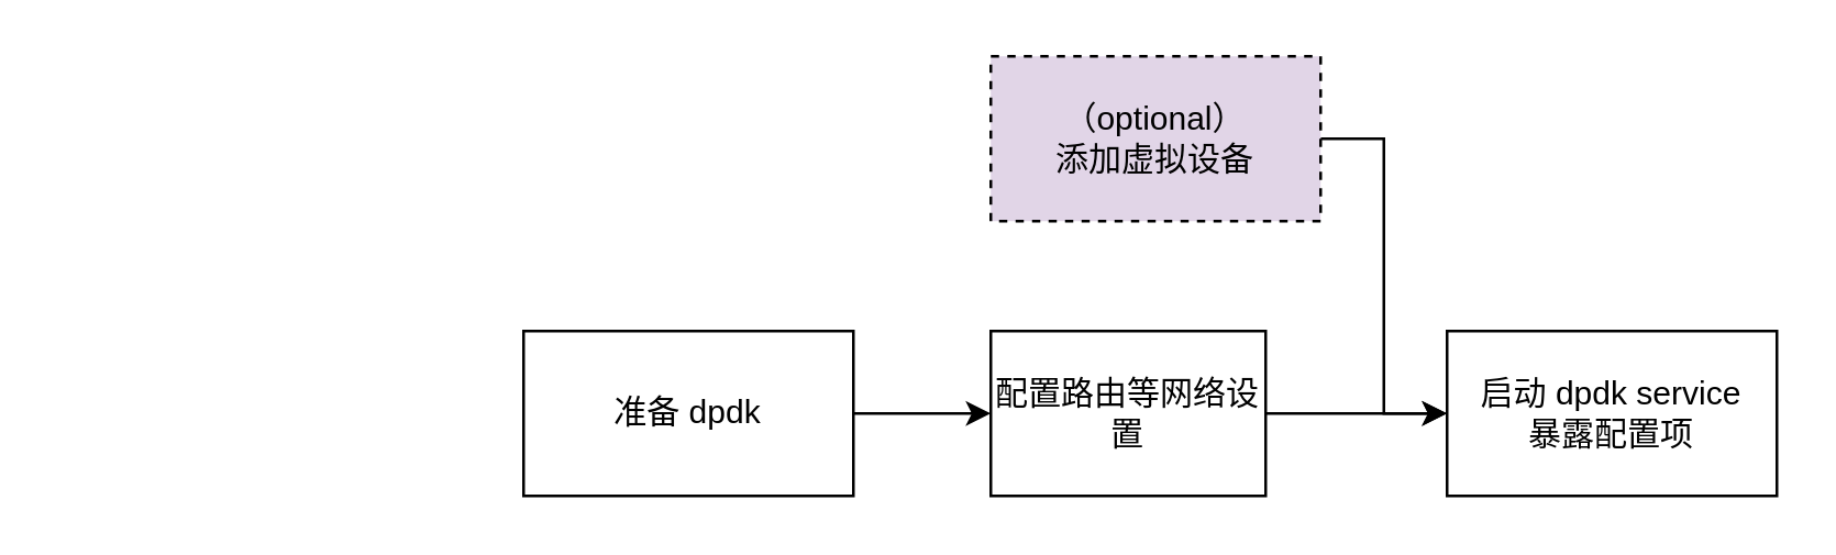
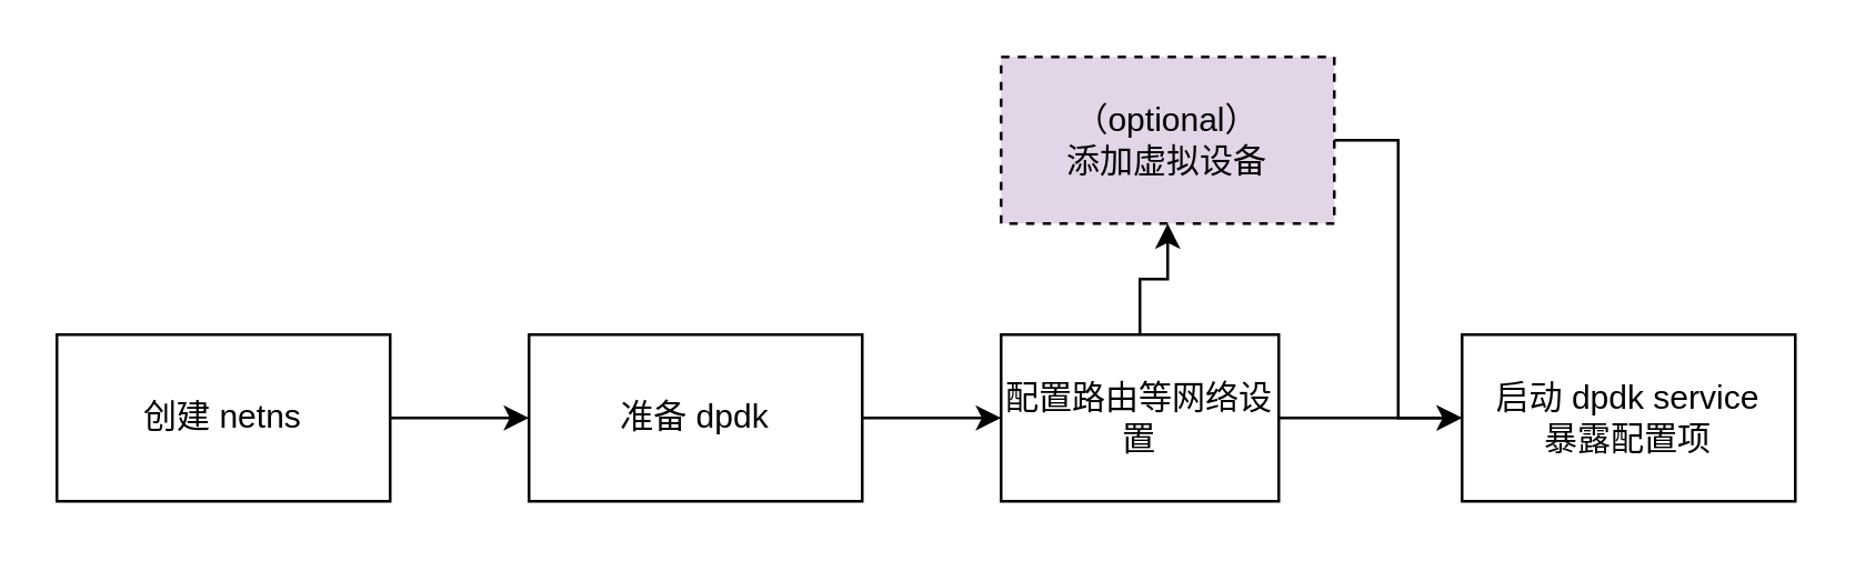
  <mxCell id="0" />
  <mxCell id="1" parent="0" />
+ <mxCell id="2" value="" style="edgeStyle=orthogonalEdgeStyle;rounded=0;orthogonalLoop=1;jettySize=auto;html=1;" edge="1" parent="1" source="3" target="5"><mxGeometry relative="1" as="geometry" /></mxCell>
+ <mxCell id="3" value="创建 netns" style="rounded=0;whiteSpace=wrap;html=1;" vertex="1" parent="1"><mxGeometry x="20" y="120" width="120" height="60" as="geometry" /></mxCell>
  <mxCell id="4" value="" style="edgeStyle=orthogonalEdgeStyle;rounded=0;orthogonalLoop=1;jettySize=auto;html=1;" edge="1" parent="1" source="5" target="7"><mxGeometry relative="1" as="geometry" /></mxCell>
  <mxCell id="5" value="准备 dpdk" style="rounded=0;whiteSpace=wrap;html=1;" vertex="1" parent="1"><mxGeometry x="190" y="120" width="120" height="60" as="geometry" /></mxCell>
  <mxCell id="6" value="" style="edgeStyle=orthogonalEdgeStyle;rounded=0;orthogonalLoop=1;jettySize=auto;html=1;entryX=0;entryY=0.5;entryDx=0;entryDy=0;" edge="1" parent="1" source="7" target="11"><mxGeometry relative="1" as="geometry"><mxPoint x="556" y="20" as="targetPoint" /></mxGeometry></mxCell>
  <mxCell id="7" value="配置路由等网络设置" style="rounded=0;whiteSpace=wrap;html=1;" vertex="1" parent="1"><mxGeometry x="360" y="120" width="100" height="60" as="geometry" /></mxCell>
+ <mxCell id="8" style="edgeStyle=orthogonalEdgeStyle;rounded=0;orthogonalLoop=1;jettySize=auto;html=1;exitX=0.5;exitY=1;exitDx=0;exitDy=0;entryX=0.5;entryY=0;entryDx=0;entryDy=0;startArrow=classic;startFill=1;endArrow=none;endFill=0;" edge="1" parent="1" source="10" target="7"><mxGeometry relative="1" as="geometry"><mxPoint x="590" y="120" as="targetPoint" /></mxGeometry></mxCell>
  <mxCell id="9" style="edgeStyle=orthogonalEdgeStyle;rounded=0;orthogonalLoop=1;jettySize=auto;html=1;exitX=1;exitY=0.5;exitDx=0;exitDy=0;entryX=0;entryY=0.5;entryDx=0;entryDy=0;startArrow=none;startFill=0;endArrow=classic;endFill=1;" edge="1" parent="1" source="10" target="11"><mxGeometry relative="1" as="geometry" /></mxCell>
  <mxCell id="10" value="（optional）&lt;br&gt;添加虚拟设备" style="rounded=0;whiteSpace=wrap;html=1;dashed=1;fillColor=#e1d5e7;" vertex="1" parent="1"><mxGeometry x="360" y="20" width="120" height="60" as="geometry" /></mxCell>
  <mxCell id="11" value="启动 dpdk service&lt;br&gt;暴露配置项" style="rounded=0;whiteSpace=wrap;html=1;" vertex="1" parent="1"><mxGeometry x="526" y="120" width="120" height="60" as="geometry" /></mxCell>
